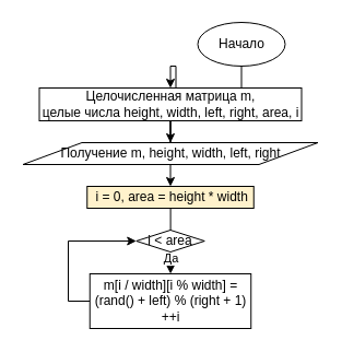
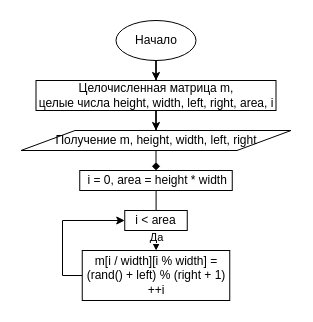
  <mxCell id="0" />
  <mxCell id="1" parent="0" />
  <mxCell id="2" style="edgeStyle=orthogonalEdgeStyle;rounded=0;orthogonalLoop=1;jettySize=auto;html=1;entryX=0.5;entryY=0;entryDx=0;entryDy=0;" edge="1" parent="1" source="3" target="5"><mxGeometry relative="1" as="geometry" /></mxCell>
- <mxCell id="3" value="Начало" style="ellipse;whiteSpace=wrap;html=1;" vertex="1" parent="1"><mxGeometry x="180.5" y="20" width="80" height="40" as="geometry" /></mxCell>
+ <mxCell id="3" value="Начало" style="ellipse;whiteSpace=wrap;html=1;" vertex="1" parent="1"><mxGeometry x="115.5" y="20" width="80" height="40" as="geometry" /></mxCell>
  <mxCell id="4" style="edgeStyle=orthogonalEdgeStyle;rounded=0;orthogonalLoop=1;jettySize=auto;html=1;entryX=0.5;entryY=0;entryDx=0;entryDy=0;" edge="1" parent="1" source="5" target="7"><mxGeometry relative="1" as="geometry" /></mxCell>
  <mxCell id="5" value="Целочисленная матрица m, &lt;br&gt;целые числа height, width, left, right, area, i" style="rounded=0;whiteSpace=wrap;html=1;" vertex="1" parent="1"><mxGeometry x="35.5" y="80" width="240" height="30" as="geometry" /></mxCell>
- <mxCell id="6" style="edgeStyle=orthogonalEdgeStyle;rounded=0;orthogonalLoop=1;jettySize=auto;html=1;" edge="1" parent="1" source="7" target="9"><mxGeometry relative="1" as="geometry" /></mxCell>
+ <mxCell id="6" style="edgeStyle=orthogonalEdgeStyle;rounded=0;orthogonalLoop=1;jettySize=auto;html=1;endArrow=diamond;" edge="1" parent="1" source="7" target="9"><mxGeometry relative="1" as="geometry" /></mxCell>
  <mxCell id="7" value="Получение m, height, width, left, right" style="shape=parallelogram;perimeter=parallelogramPerimeter;whiteSpace=wrap;html=1;" vertex="1" parent="1"><mxGeometry x="20.5" y="130" width="270" height="20" as="geometry" /></mxCell>
  <mxCell id="8" style="edgeStyle=orthogonalEdgeStyle;rounded=0;orthogonalLoop=1;jettySize=auto;html=1;entryX=0.5;entryY=0;entryDx=0;entryDy=0;endArrow=none;" edge="1" parent="1" source="9" target="12"><mxGeometry relative="1" as="geometry" /></mxCell>
- <mxCell id="9" value="&amp;nbsp;i = 0, area = height * width" style="rounded=0;whiteSpace=wrap;html=1;fillColor=#fff2cc;" vertex="1" parent="1"><mxGeometry x="79.25" y="170" width="152.5" height="20" as="geometry" /></mxCell>
+ <mxCell id="9" value="&amp;nbsp;i = 0, area = height * width" style="rounded=0;whiteSpace=wrap;html=1;" vertex="1" parent="1"><mxGeometry x="79.25" y="170" width="152.5" height="20" as="geometry" /></mxCell>
  <mxCell id="10" style="edgeStyle=orthogonalEdgeStyle;rounded=0;orthogonalLoop=1;jettySize=auto;html=1;entryX=0.5;entryY=0;entryDx=0;entryDy=0;" edge="1" parent="1" source="12" target="14"><mxGeometry relative="1" as="geometry" /></mxCell>
  <mxCell id="11" value="Да" style="edgeLabel;html=1;align=center;verticalAlign=middle;resizable=0;points=[];" vertex="1" connectable="0" parent="10"><mxGeometry x="-0.56" relative="1" as="geometry"><mxPoint y="2" as="offset" /></mxGeometry></mxCell>
- <mxCell id="12" value="i &amp;lt; area" style="rhombus;whiteSpace=wrap;html=1;" vertex="1" parent="1"><mxGeometry x="124.25" y="210" width="62.5" height="20" as="geometry" /></mxCell>
+ <mxCell id="12" value="i &amp;lt; area" style="whiteSpace=wrap;html=1;rounded=0;" vertex="1" parent="1"><mxGeometry x="124.25" y="210" width="62.5" height="20" as="geometry" /></mxCell>
  <mxCell id="13" style="edgeStyle=orthogonalEdgeStyle;rounded=0;orthogonalLoop=1;jettySize=auto;html=1;entryX=0;entryY=0.5;entryDx=0;entryDy=0;" edge="1" parent="1" source="14" target="12"><mxGeometry relative="1" as="geometry"><Array as="points"><mxPoint x="62" y="275" /><mxPoint x="62" y="220" /></Array></mxGeometry></mxCell>
  <mxCell id="14" value="m[i / width][i % width] = &lt;br&gt;(rand() + left) % (right + 1)&lt;br&gt;++i" style="rounded=0;whiteSpace=wrap;html=1;" vertex="1" parent="1"><mxGeometry x="81.75" y="250" width="147.5" height="50" as="geometry" /></mxCell>
